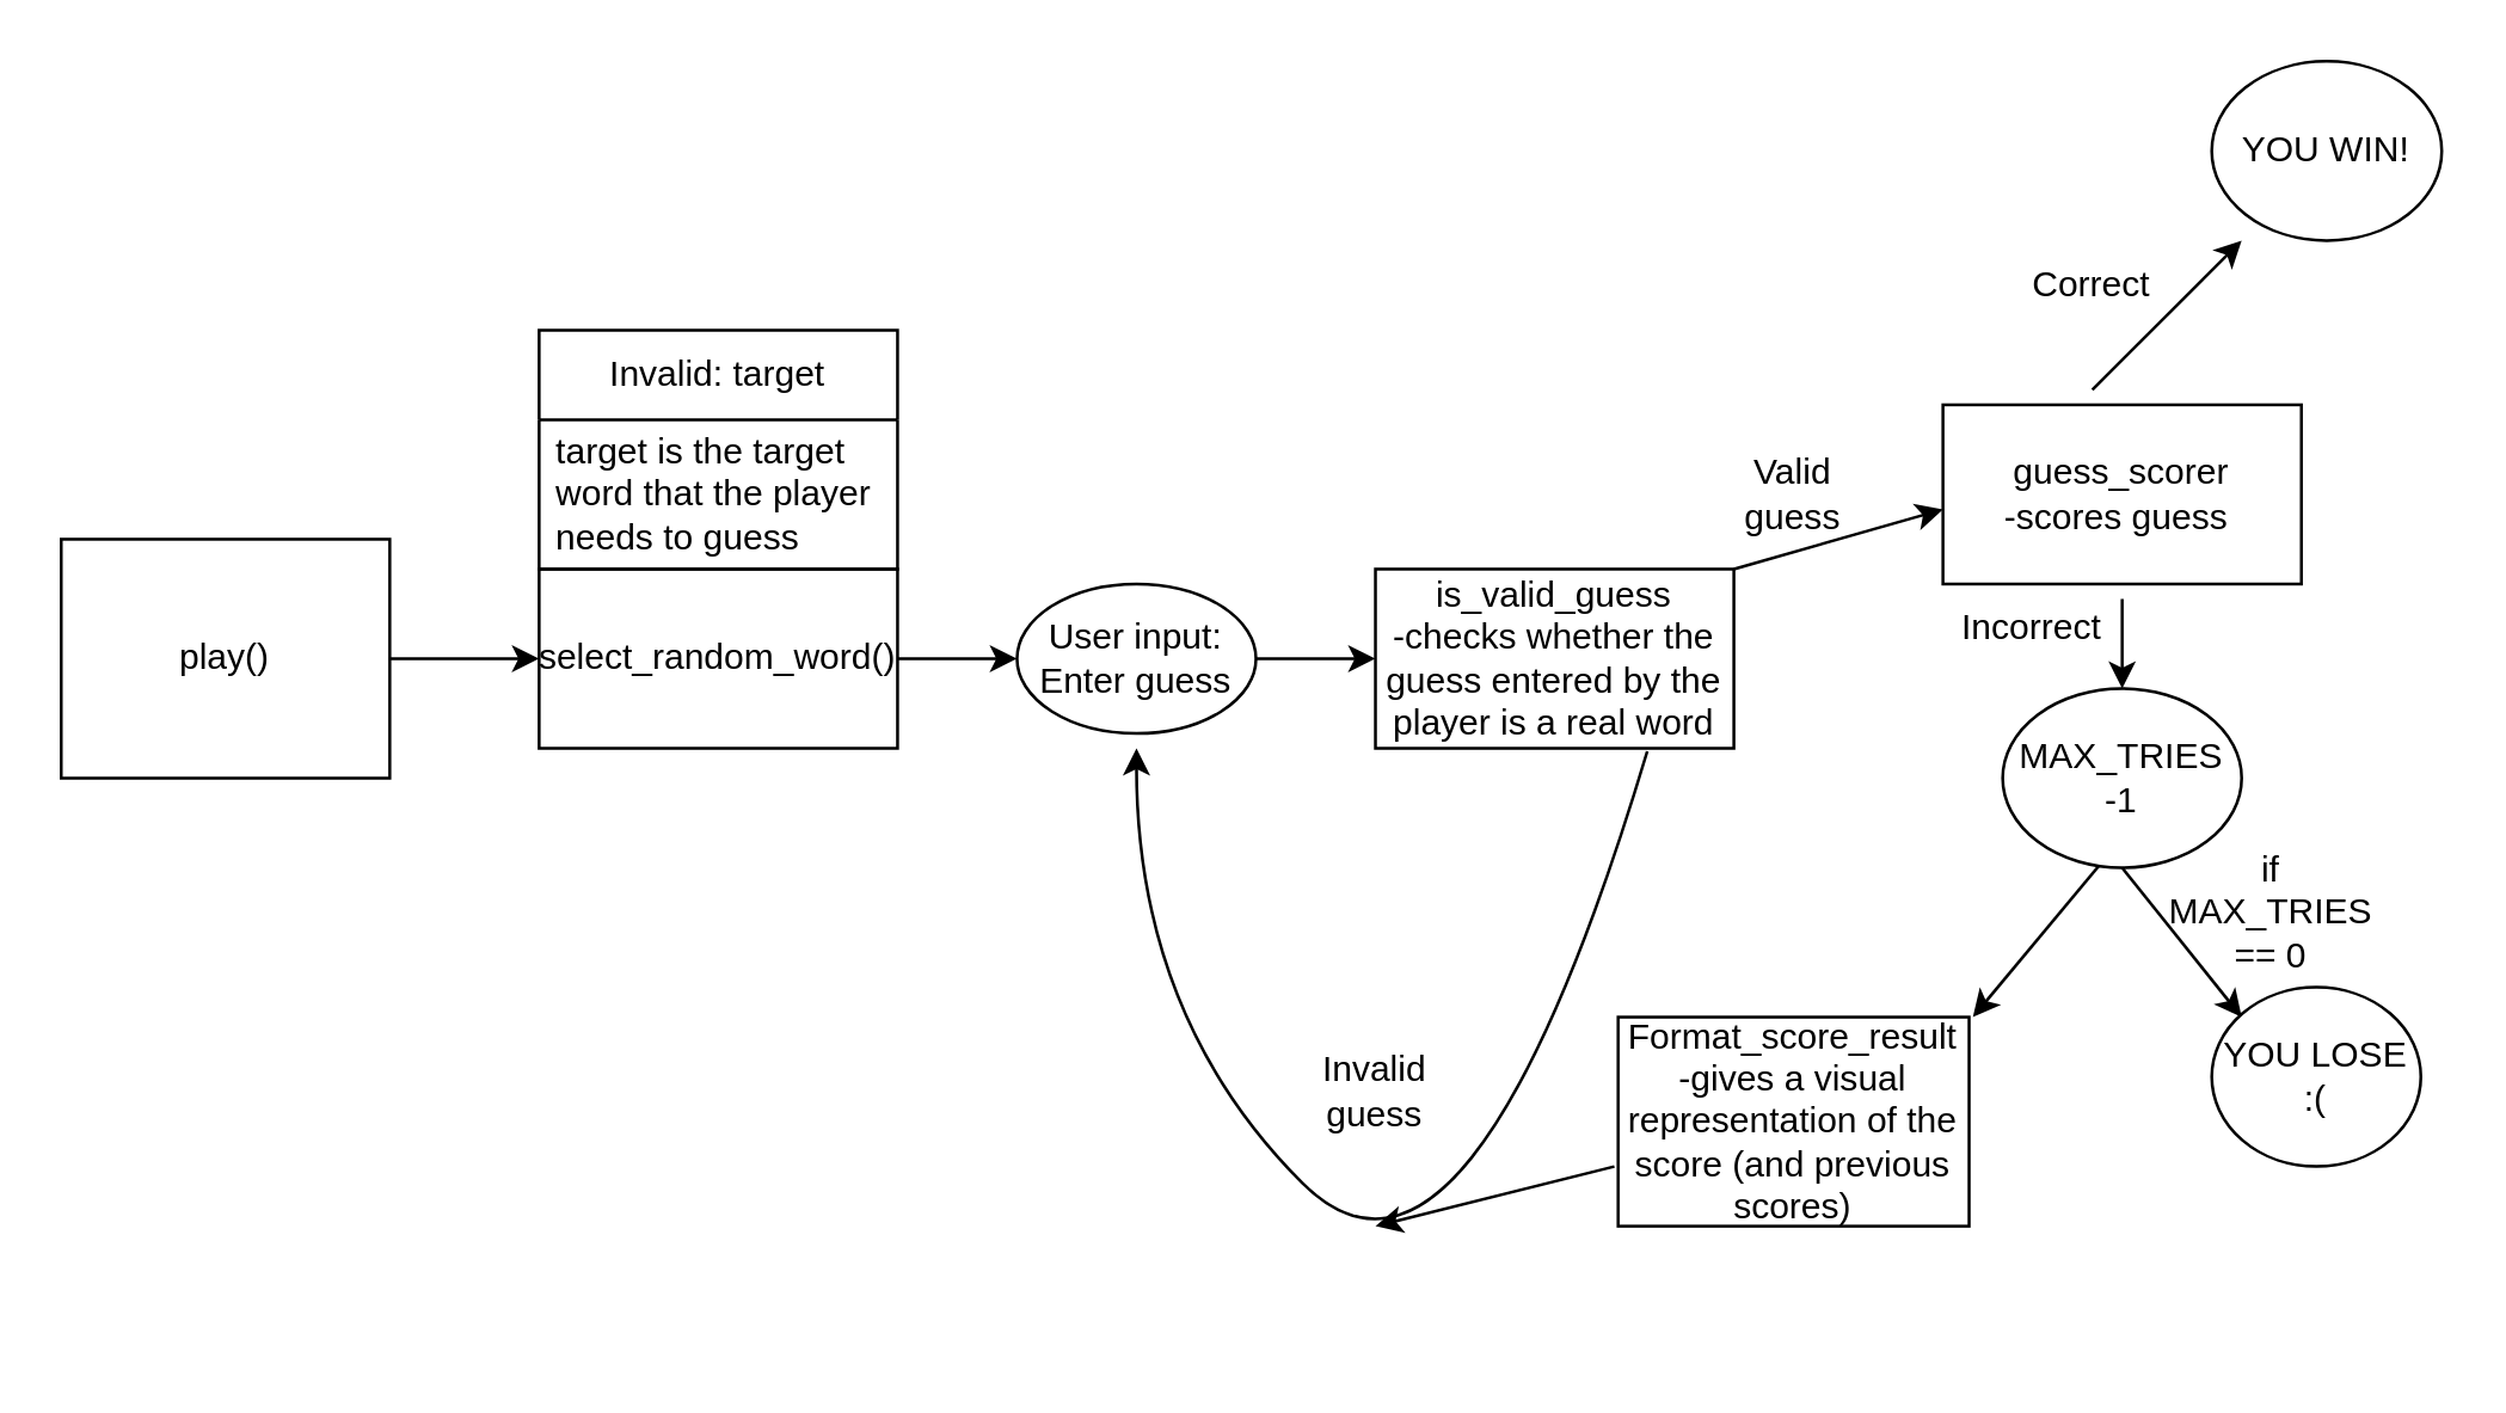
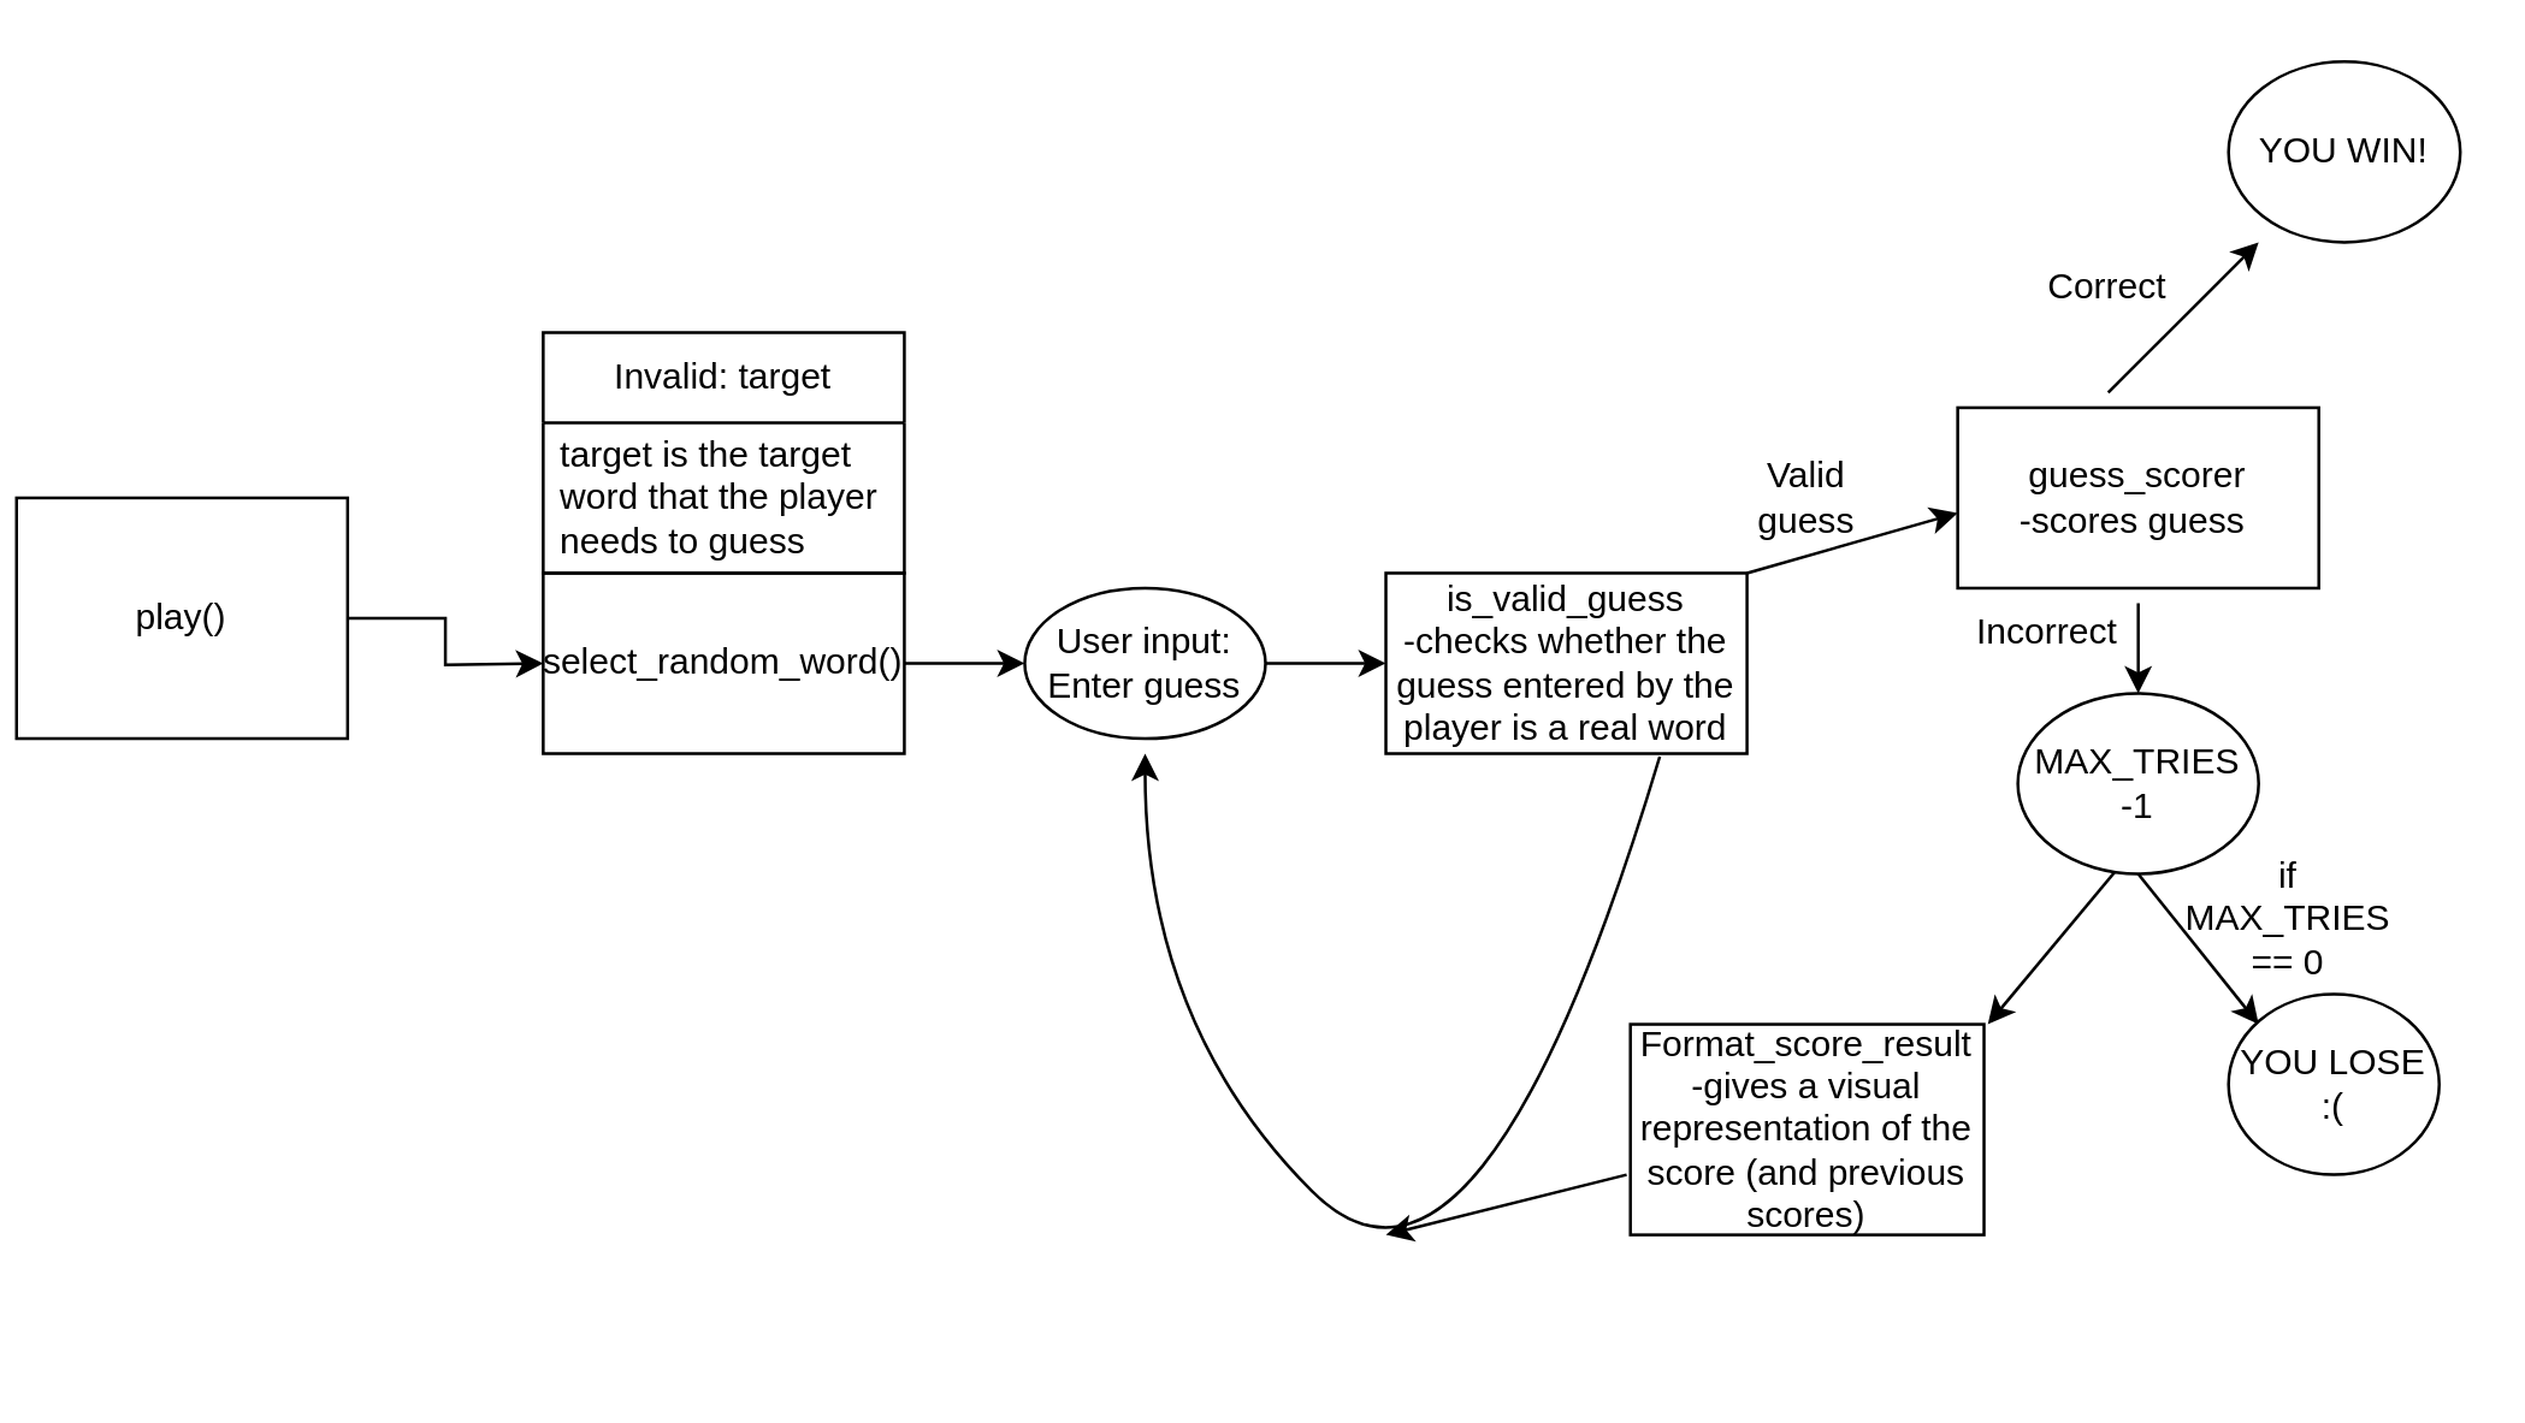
  <mxCell id="0" />
  <mxCell id="1" parent="0" />
  <mxCell id="2" style="edgeStyle=orthogonalEdgeStyle;rounded=0;orthogonalLoop=1;jettySize=auto;html=1;exitX=1;exitY=0.5;exitDx=0;exitDy=0;" edge="1" parent="1" source="3"><mxGeometry relative="1" as="geometry"><mxPoint x="180" y="220" as="targetPoint" /></mxGeometry></mxCell>
- <mxCell id="3" value="play()" style="rounded=0;whiteSpace=wrap;html=1;" vertex="1" parent="1"><mxGeometry x="20" y="180" width="110" height="80" as="geometry" /></mxCell>
+ <mxCell id="3" value="play()" style="rounded=0;whiteSpace=wrap;html=1;" vertex="1" parent="1"><mxGeometry x="5" y="165" width="110" height="80" as="geometry" /></mxCell>
  <mxCell id="4" style="edgeStyle=orthogonalEdgeStyle;rounded=0;orthogonalLoop=1;jettySize=auto;html=1;" edge="1" parent="1" source="5"><mxGeometry relative="1" as="geometry"><mxPoint x="340" y="220" as="targetPoint" /></mxGeometry></mxCell>
  <mxCell id="5" value="select_random_word()" style="rounded=0;whiteSpace=wrap;html=1;" vertex="1" parent="1"><mxGeometry x="180" y="190" width="120" height="60" as="geometry" /></mxCell>
  <mxCell id="6" value="Invalid: target" style="swimlane;fontStyle=0;childLayout=stackLayout;horizontal=1;startSize=30;horizontalStack=0;resizeParent=1;resizeParentMax=0;resizeLast=0;collapsible=1;marginBottom=0;whiteSpace=wrap;html=1;" vertex="1" parent="1"><mxGeometry x="180" y="110" width="120" height="80" as="geometry" /></mxCell>
  <mxCell id="7" value="target is the target word that the player needs to guess" style="text;strokeColor=none;fillColor=none;align=left;verticalAlign=middle;spacingLeft=4;spacingRight=4;overflow=hidden;points=[[0,0.5],[1,0.5]];portConstraint=eastwest;rotatable=0;whiteSpace=wrap;html=1;" vertex="1" parent="6"><mxGeometry y="30" width="120" height="50" as="geometry" /></mxCell>
  <mxCell id="8" style="edgeStyle=orthogonalEdgeStyle;rounded=0;orthogonalLoop=1;jettySize=auto;html=1;" edge="1" parent="1" source="9"><mxGeometry relative="1" as="geometry"><mxPoint x="460" y="220" as="targetPoint" /></mxGeometry></mxCell>
  <mxCell id="9" value="User input:&lt;br&gt;Enter guess" style="ellipse;whiteSpace=wrap;html=1;" vertex="1" parent="1"><mxGeometry x="340" y="195" width="80" height="50" as="geometry" /></mxCell>
  <mxCell id="10" value="is_valid_guess&lt;br&gt;-checks whether the guess entered by the player is a real word" style="rounded=0;whiteSpace=wrap;html=1;" vertex="1" parent="1"><mxGeometry x="460" y="190" width="120" height="60" as="geometry" /></mxCell>
  <mxCell id="11" value="" style="endArrow=classic;html=1;rounded=0;" edge="1" parent="1"><mxGeometry width="50" height="50" relative="1" as="geometry"><mxPoint x="580" y="190" as="sourcePoint" /><mxPoint x="650" y="170" as="targetPoint" /></mxGeometry></mxCell>
  <mxCell id="12" value="" style="curved=1;endArrow=classic;html=1;rounded=0;exitX=1;exitY=1;exitDx=0;exitDy=0;" edge="1" parent="1"><mxGeometry width="50" height="50" relative="1" as="geometry"><mxPoint x="551" y="251" as="sourcePoint" /><mxPoint x="380" y="250" as="targetPoint" /><Array as="points"><mxPoint x="491" y="451" /><mxPoint x="380" y="340" /></Array></mxGeometry></mxCell>
- <mxCell id="13" value="Invalid guess" style="text;html=1;strokeColor=none;fillColor=none;align=center;verticalAlign=middle;whiteSpace=wrap;rounded=0;" vertex="1" parent="1"><mxGeometry x="430" y="350" width="60" height="30" as="geometry" /></mxCell>
  <mxCell id="14" value="Valid guess" style="text;html=1;strokeColor=none;fillColor=none;align=center;verticalAlign=middle;whiteSpace=wrap;rounded=0;" vertex="1" parent="1"><mxGeometry x="570" y="150" width="60" height="30" as="geometry" /></mxCell>
  <mxCell id="15" value="guess_scorer&lt;br&gt;-scores guess&amp;nbsp;" style="rounded=0;whiteSpace=wrap;html=1;" vertex="1" parent="1"><mxGeometry x="650" y="135" width="120" height="60" as="geometry" /></mxCell>
  <mxCell id="16" value="Correct" style="text;html=1;strokeColor=none;fillColor=none;align=center;verticalAlign=middle;whiteSpace=wrap;rounded=0;" vertex="1" parent="1"><mxGeometry x="670" y="80" width="60" height="30" as="geometry" /></mxCell>
  <mxCell id="17" value="YOU WIN!" style="ellipse;whiteSpace=wrap;html=1;" vertex="1" parent="1"><mxGeometry x="740" width="77" height="60" as="geometry" y="20" /></mxCell>
  <mxCell id="18" value="" style="endArrow=classic;html=1;rounded=0;" edge="1" parent="1"><mxGeometry width="50" height="50" relative="1" as="geometry"><mxPoint x="710" y="200" as="sourcePoint" /><mxPoint x="710" y="230" as="targetPoint" /></mxGeometry></mxCell>
  <mxCell id="19" value="Incorrect" style="text;html=1;strokeColor=none;fillColor=none;align=center;verticalAlign=middle;whiteSpace=wrap;rounded=0;" vertex="1" parent="1"><mxGeometry x="650" y="195" width="60" height="30" as="geometry" /></mxCell>
  <mxCell id="20" value="" style="endArrow=classic;html=1;rounded=0;" edge="1" parent="1"><mxGeometry width="50" height="50" relative="1" as="geometry"><mxPoint x="710" y="280" as="sourcePoint" /><mxPoint x="660" y="340" as="targetPoint" /></mxGeometry></mxCell>
  <mxCell id="21" value="Format_score_result&lt;br&gt;-gives a visual representation of the score (and previous scores)" style="rounded=0;whiteSpace=wrap;html=1;" vertex="1" parent="1"><mxGeometry x="541.25" y="340" width="117.5" height="70" as="geometry" /></mxCell>
  <mxCell id="22" value="" style="endArrow=classic;html=1;rounded=0;" edge="1" parent="1"><mxGeometry width="50" height="50" relative="1" as="geometry"><mxPoint x="540" y="390" as="sourcePoint" /><mxPoint x="460" y="410" as="targetPoint" /></mxGeometry></mxCell>
  <mxCell id="23" value="" style="endArrow=classic;html=1;rounded=0;" edge="1" parent="1"><mxGeometry width="50" height="50" relative="1" as="geometry"><mxPoint x="700" y="130" as="sourcePoint" /><mxPoint x="750" y="80" as="targetPoint" /></mxGeometry></mxCell>
  <mxCell id="24" value="MAX_TRIES -1" style="ellipse;whiteSpace=wrap;html=1;" vertex="1" parent="1"><mxGeometry x="670" y="230" width="80" height="60" as="geometry" /></mxCell>
  <mxCell id="25" value="" style="endArrow=classic;html=1;rounded=0;" edge="1" parent="1"><mxGeometry width="50" height="50" relative="1" as="geometry"><mxPoint x="710" y="290" as="sourcePoint" /><mxPoint x="750" y="340" as="targetPoint" /></mxGeometry></mxCell>
  <mxCell id="26" value="YOU LOSE :(" style="ellipse;whiteSpace=wrap;html=1;" vertex="1" parent="1"><mxGeometry x="740" y="330" width="70" height="60" as="geometry" /></mxCell>
  <mxCell id="27" value="if MAX_TRIES == 0" style="text;html=1;strokeColor=none;fillColor=none;align=center;verticalAlign=middle;whiteSpace=wrap;rounded=0;" vertex="1" parent="1"><mxGeometry x="730" y="290" width="60" height="30" as="geometry" /></mxCell>
